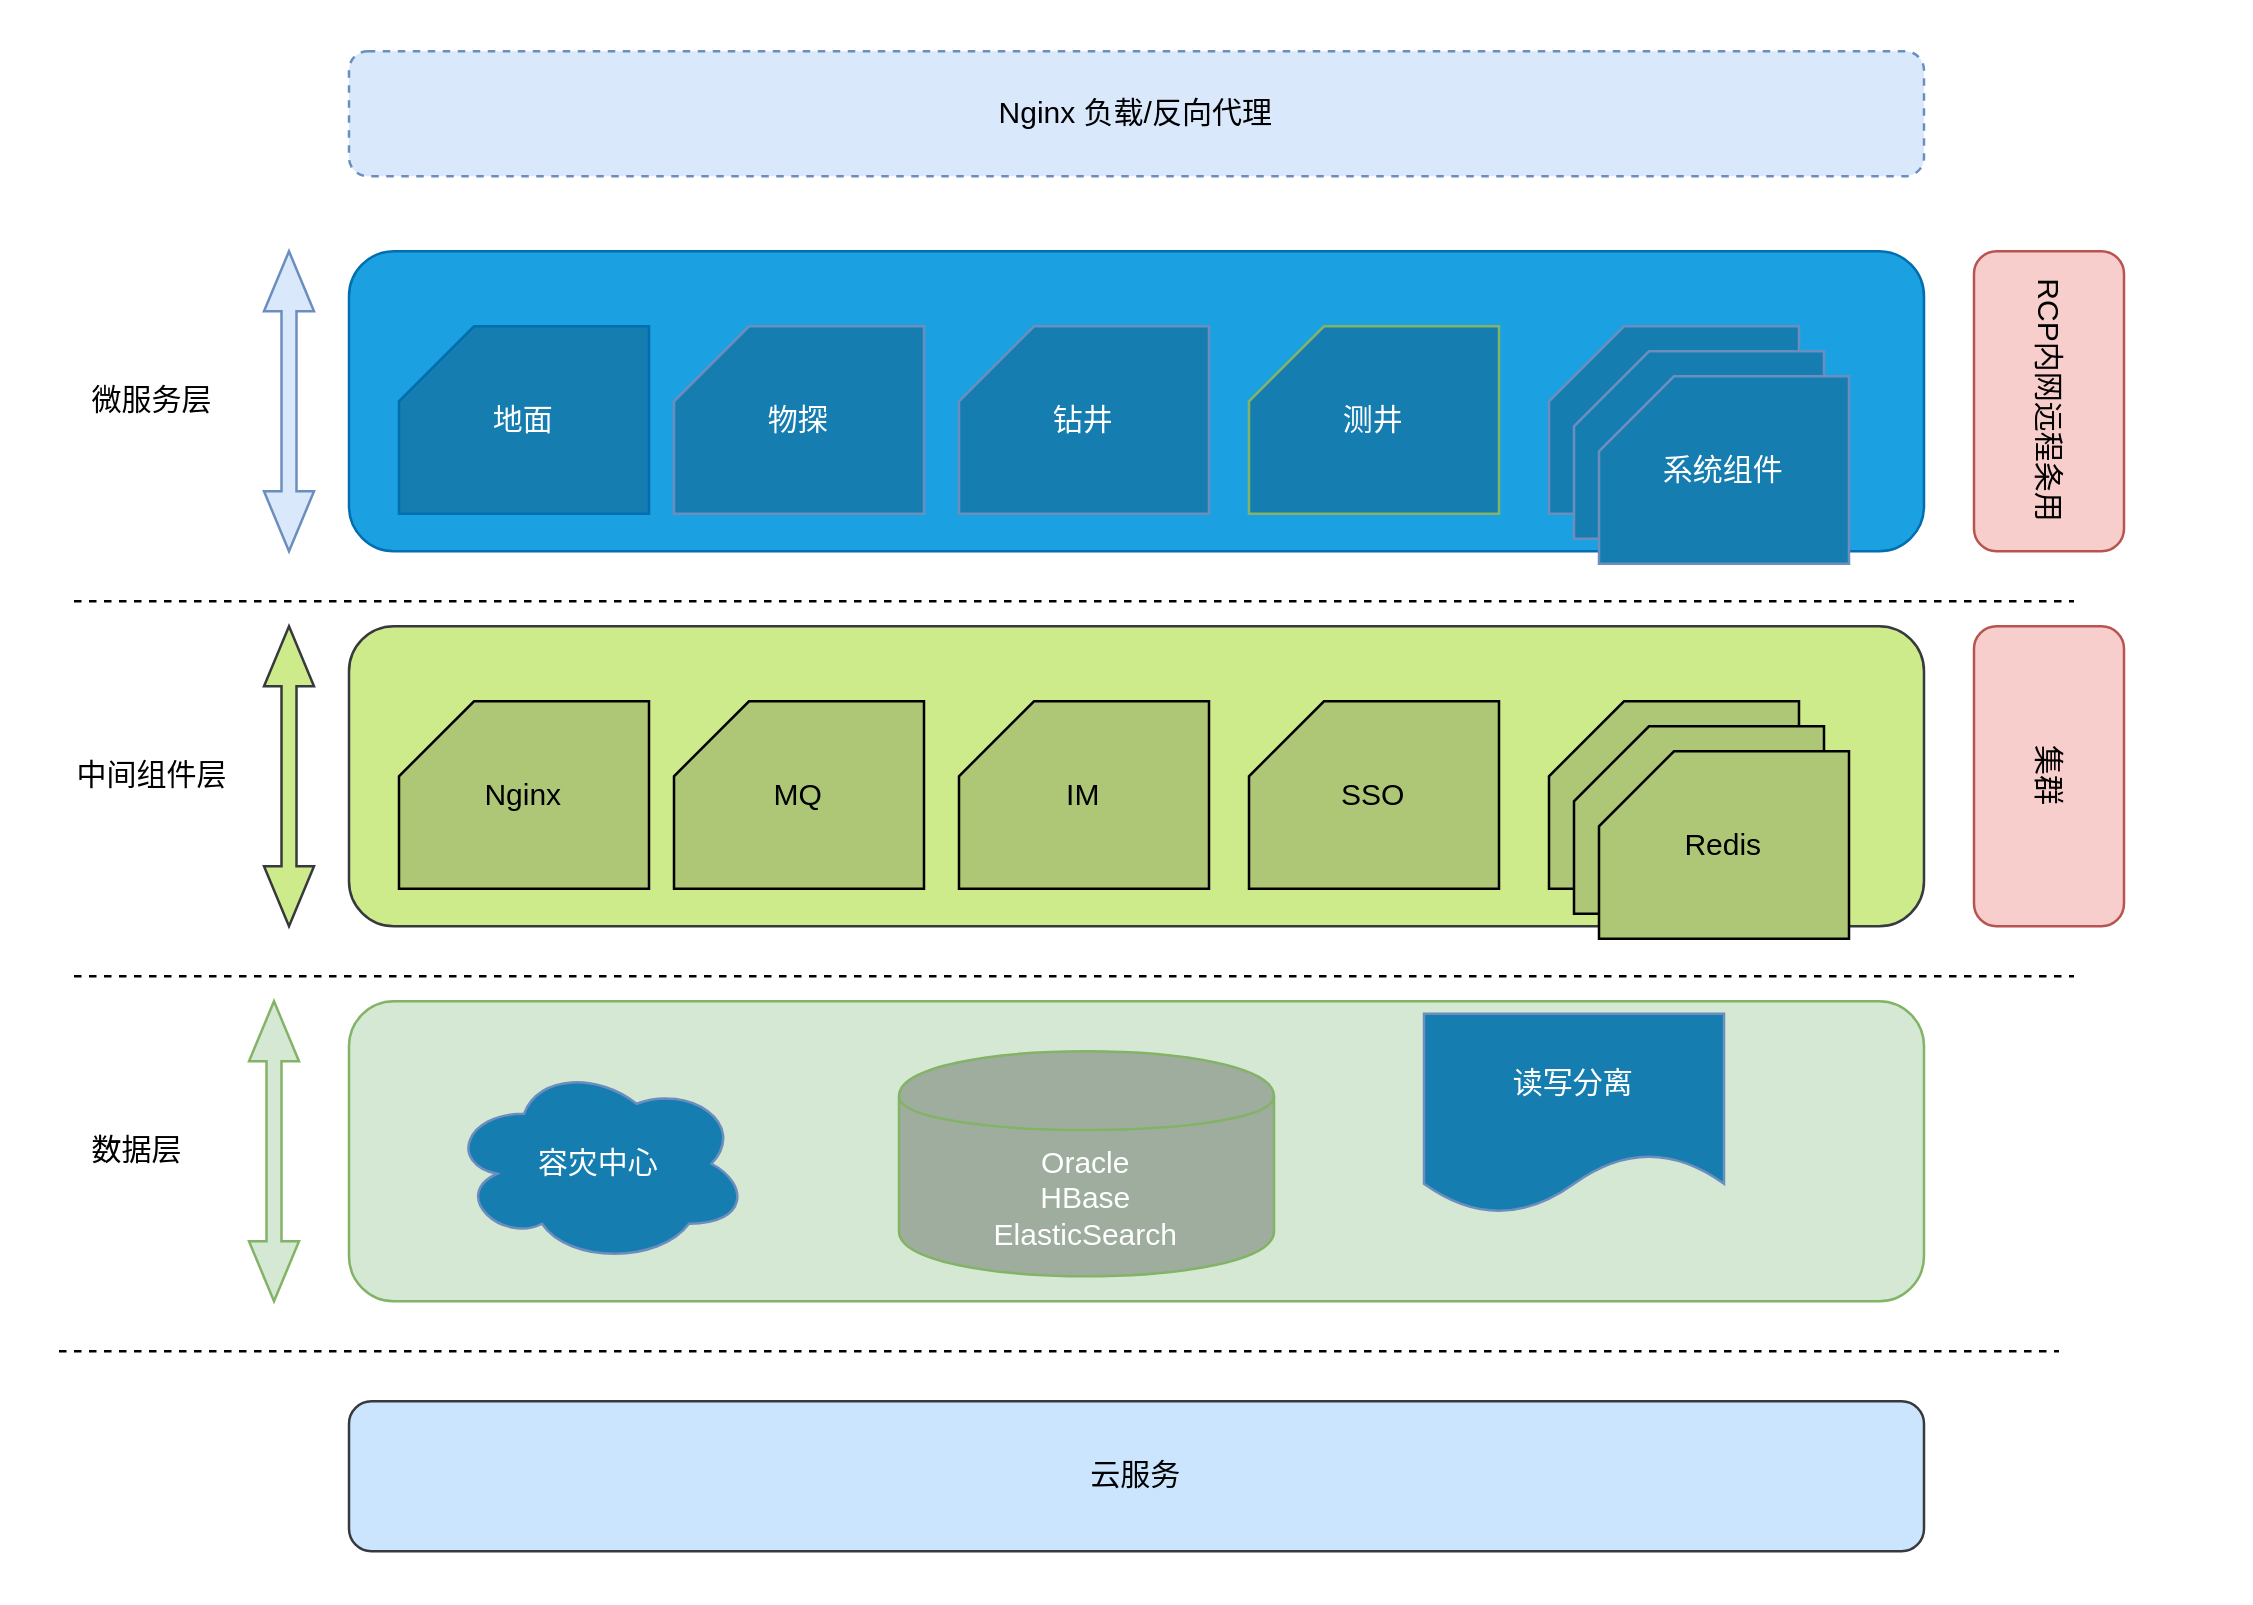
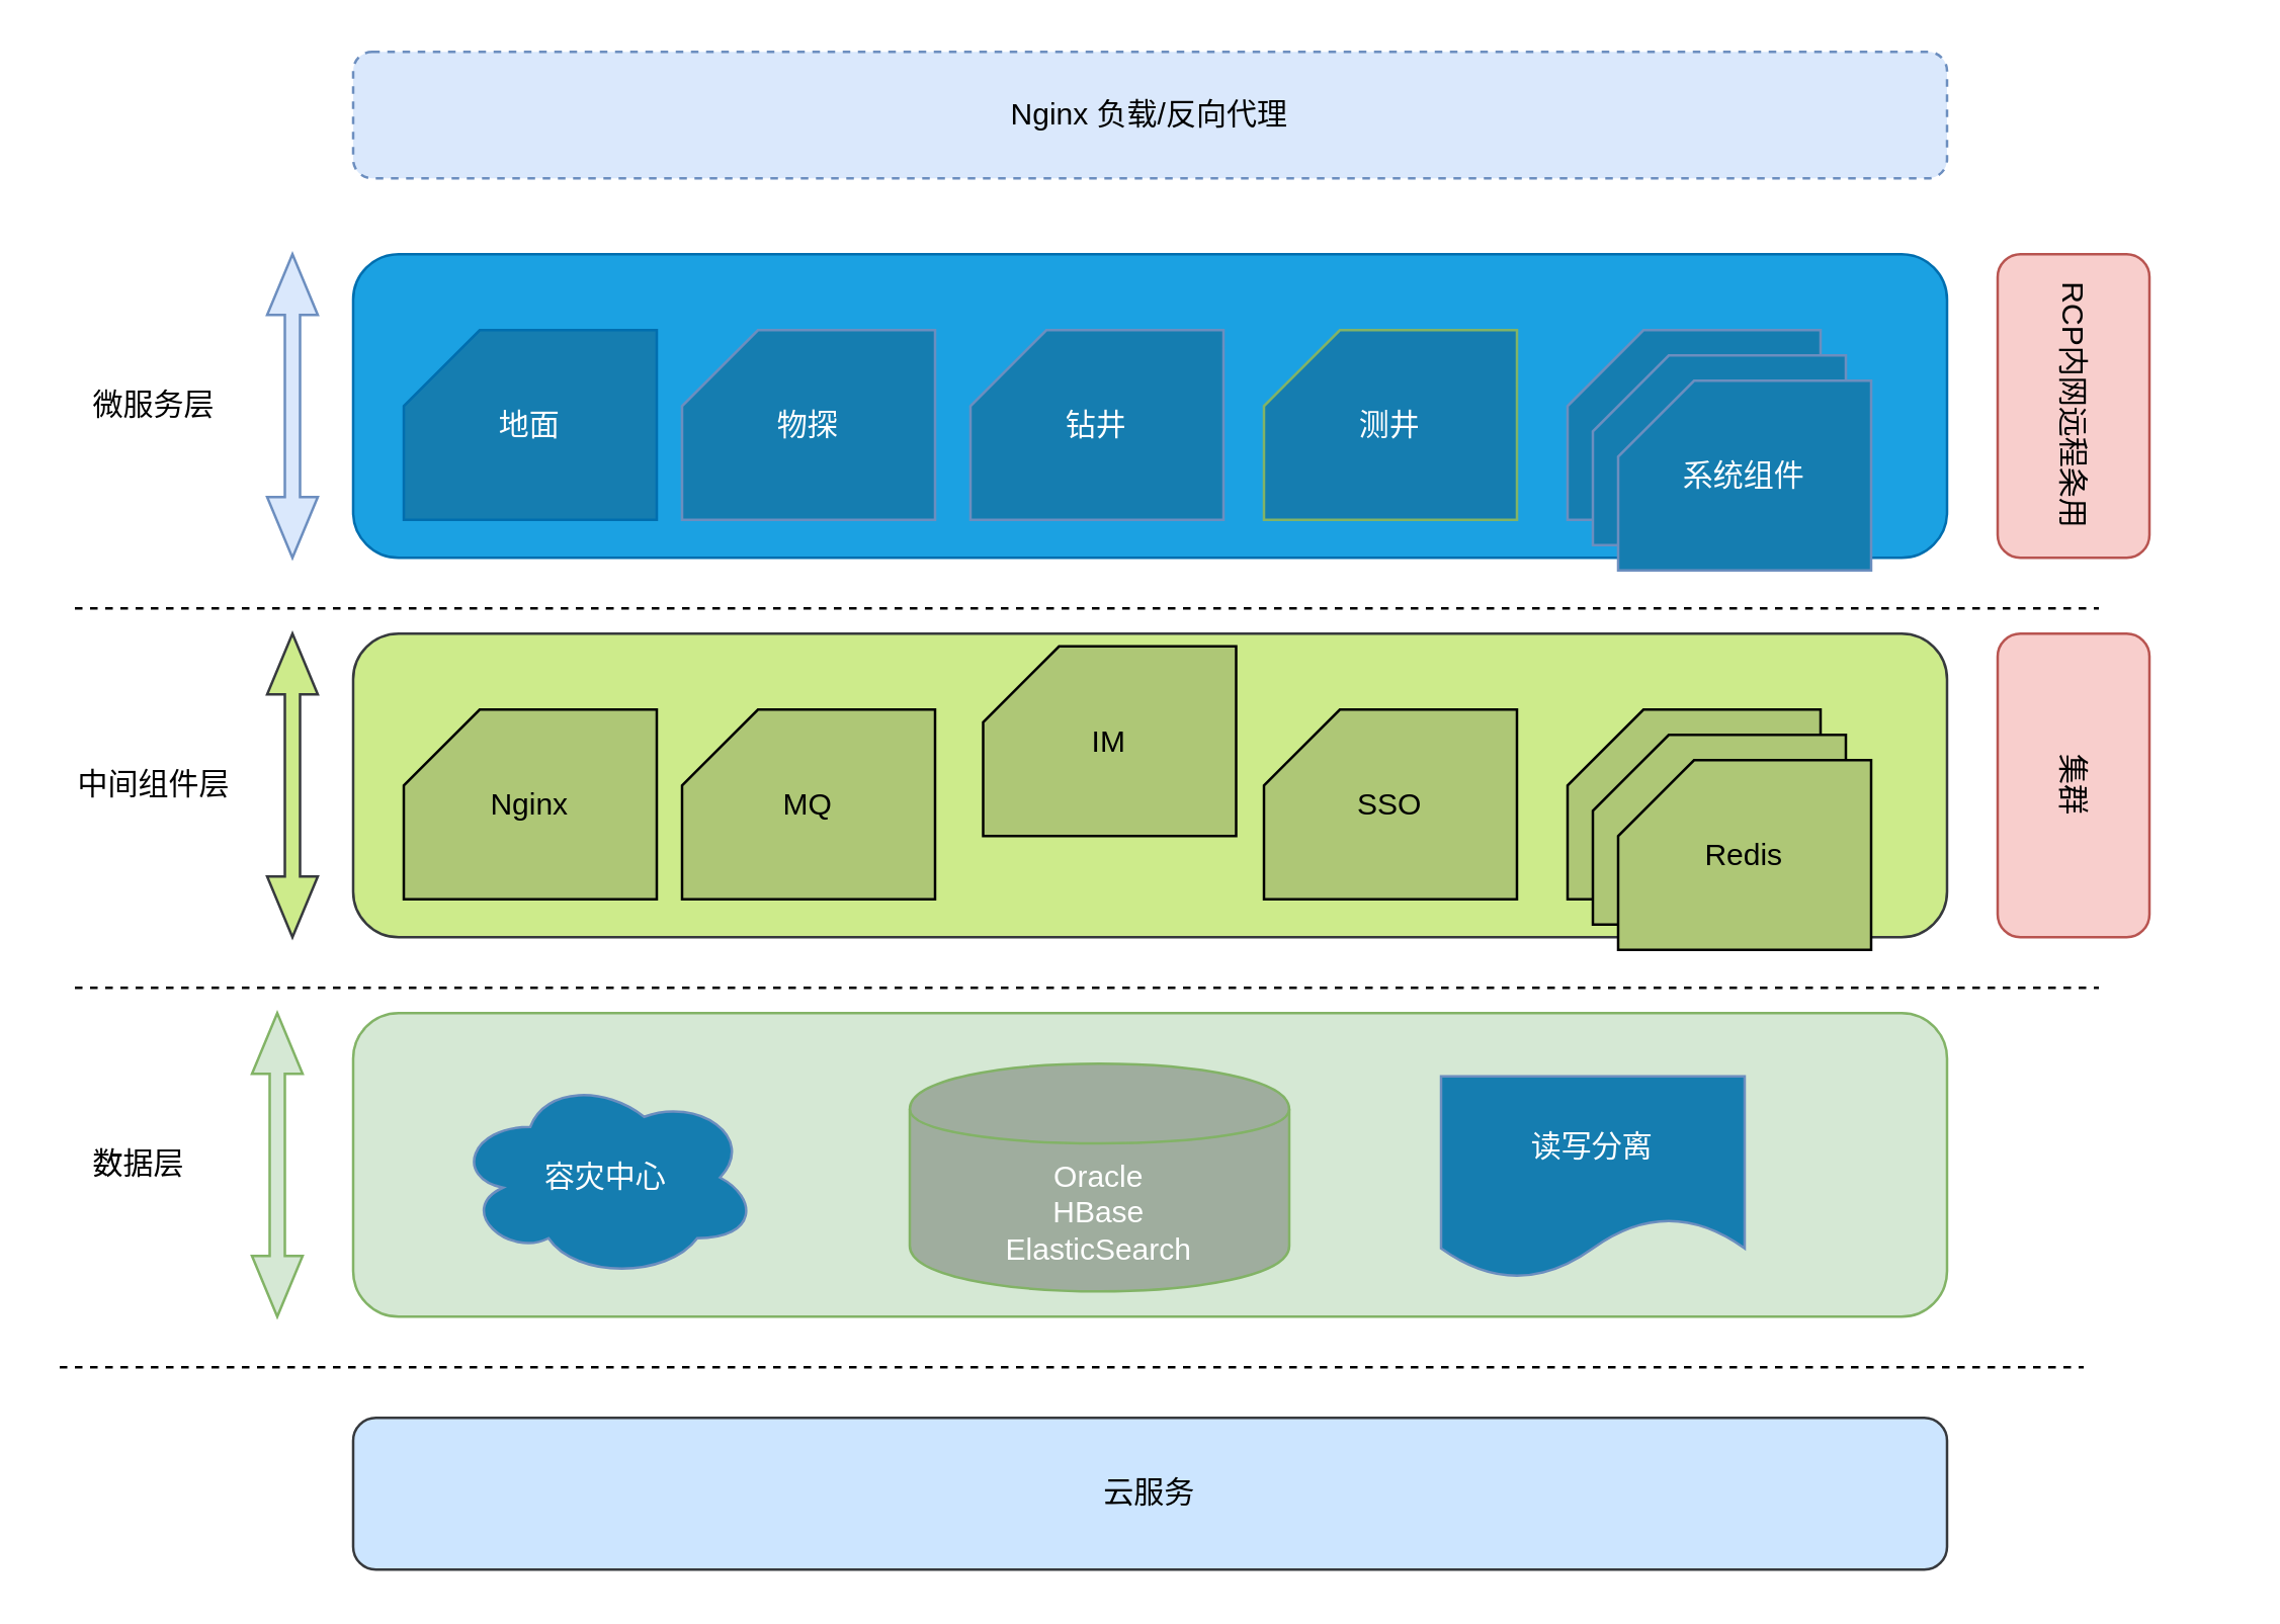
  <mxCell id="0" />
  <mxCell id="1" parent="0" />
  <mxCell id="2" value="云服务" style="rounded=1;whiteSpace=wrap;html=1;fillColor=#cce5ff;strokeColor=#36393d;" parent="1" vertex="1"><mxGeometry x="139" y="560" width="630" height="60" as="geometry" /></mxCell>
  <mxCell id="3" value="" style="endArrow=none;dashed=1;html=1;" parent="1" edge="1"><mxGeometry width="50" height="50" relative="1" as="geometry"><mxPoint x="23" y="540" as="sourcePoint" /><mxPoint x="823" y="540" as="targetPoint" /></mxGeometry></mxCell>
  <mxCell id="4" value="" style="shape=doubleArrow;direction=south;whiteSpace=wrap;html=1;fillColor=#d5e8d4;strokeColor=#82b366;" parent="1" vertex="1"><mxGeometry x="99" y="400" width="20" height="120" as="geometry" /></mxCell>
  <mxCell id="5" value="数据层" style="text;html=1;resizable=0;autosize=1;align=center;verticalAlign=middle;points=[];fillColor=none;strokeColor=none;rounded=0;" parent="1" vertex="1"><mxGeometry x="29" y="450" width="50" height="20" as="geometry" /></mxCell>
  <mxCell id="6" value="" style="rounded=1;whiteSpace=wrap;html=1;fillColor=#d5e8d4;strokeColor=#82b366;" parent="1" vertex="1"><mxGeometry x="139" y="400" width="630" height="120" as="geometry" /></mxCell>
  <mxCell id="7" value="" style="endArrow=none;dashed=1;html=1;" parent="1" edge="1"><mxGeometry width="50" height="50" relative="1" as="geometry"><mxPoint x="29" y="390" as="sourcePoint" /><mxPoint x="829" y="390" as="targetPoint" /></mxGeometry></mxCell>
  <mxCell id="8" value="" style="shape=doubleArrow;direction=south;whiteSpace=wrap;html=1;fillColor=#cdeb8b;strokeColor=#36393d;" parent="1" vertex="1"><mxGeometry x="105" y="250" width="20" height="120" as="geometry" /></mxCell>
  <mxCell id="9" value="中间组件层" style="text;html=1;resizable=0;autosize=1;align=center;verticalAlign=middle;points=[];fillColor=none;strokeColor=none;rounded=0;" parent="1" vertex="1"><mxGeometry y="300" width="80" height="20" as="geometry" x="20" /></mxCell>
  <mxCell id="10" value="" style="rounded=1;whiteSpace=wrap;html=1;fillColor=#cdeb8b;strokeColor=#36393d;" parent="1" vertex="1"><mxGeometry x="139" y="250" width="630" height="120" as="geometry" /></mxCell>
  <mxCell id="11" value="Nginx" style="shape=card;whiteSpace=wrap;html=1;strokeColor=#000000;fillColor=#AEC776;" parent="1" vertex="1"><mxGeometry x="159" y="280" width="100" height="75" as="geometry" /></mxCell>
  <mxCell id="12" value="SSO" style="shape=card;whiteSpace=wrap;html=1;strokeColor=#000000;fillColor=#AEC776;" parent="1" vertex="1"><mxGeometry x="499" y="280" width="100" height="75" as="geometry" /></mxCell>
- <mxCell id="13" value="IM" style="shape=card;whiteSpace=wrap;html=1;strokeColor=#000000;fillColor=#AEC776;" parent="1" vertex="1"><mxGeometry x="383" y="280" width="100" height="75" as="geometry" /></mxCell>
+ <mxCell id="13" value="IM" style="shape=card;whiteSpace=wrap;html=1;strokeColor=#000000;fillColor=#AEC776;" parent="1" vertex="1"><mxGeometry x="388" y="255" width="100" height="75" as="geometry" /></mxCell>
  <mxCell id="14" value="MQ" style="shape=card;whiteSpace=wrap;html=1;strokeColor=#000000;fillColor=#AEC776;" parent="1" vertex="1"><mxGeometry x="269" y="280" width="100" height="75" as="geometry" /></mxCell>
  <mxCell id="15" value="" style="shape=card;whiteSpace=wrap;html=1;strokeColor=#000000;fillColor=#AEC776;" parent="1" vertex="1"><mxGeometry x="619" y="280" width="100" height="75" as="geometry" /></mxCell>
  <mxCell id="16" value="" style="shape=card;whiteSpace=wrap;html=1;strokeColor=#000000;fillColor=#AEC776;" parent="1" vertex="1"><mxGeometry x="629" y="290" width="100" height="75" as="geometry" /></mxCell>
  <mxCell id="17" value="&lt;span style=&quot;white-space: normal&quot;&gt;Redis&lt;/span&gt;" style="shape=card;whiteSpace=wrap;html=1;strokeColor=#000000;fillColor=#AEC776;" parent="1" vertex="1"><mxGeometry x="639" y="300" width="100" height="75" as="geometry" /></mxCell>
  <mxCell id="18" value="&lt;span style=&quot;white-space: normal&quot;&gt;Oracle&lt;/span&gt;&lt;br style=&quot;white-space: normal&quot;&gt;&lt;span style=&quot;white-space: normal&quot;&gt;HBase&lt;/span&gt;&lt;br style=&quot;white-space: normal&quot;&gt;&lt;span style=&quot;white-space: normal&quot;&gt;ElasticSearch&lt;/span&gt;" style="shape=cylinder;whiteSpace=wrap;html=1;boundedLbl=1;backgroundOutline=1;strokeColor=#82b366;fillColor=#9FAD9E;fontColor=#FFFFFF;" parent="1" vertex="1"><mxGeometry x="359" y="420" width="150" height="90" as="geometry" /></mxCell>
  <mxCell id="19" value="" style="endArrow=none;dashed=1;html=1;" parent="1" edge="1"><mxGeometry width="50" height="50" relative="1" as="geometry"><mxPoint x="29" y="240" as="sourcePoint" /><mxPoint x="829" y="240" as="targetPoint" /></mxGeometry></mxCell>
  <mxCell id="20" value="" style="shape=doubleArrow;direction=south;whiteSpace=wrap;html=1;fillColor=#dae8fc;strokeColor=#6c8ebf;" parent="1" vertex="1"><mxGeometry x="105" y="100" width="20" height="120" as="geometry" /></mxCell>
  <mxCell id="21" value="微服务层" style="text;html=1;resizable=0;autosize=1;align=center;verticalAlign=middle;points=[];fillColor=none;strokeColor=none;rounded=0;" parent="1" vertex="1"><mxGeometry x="30" y="150" width="60" height="20" as="geometry" /></mxCell>
  <mxCell id="22" value="" style="rounded=1;whiteSpace=wrap;html=1;fillColor=#1ba1e2;strokeColor=#006EAF;fontColor=#ffffff;" parent="1" vertex="1"><mxGeometry x="139" y="100" width="630" height="120" as="geometry" /></mxCell>
  <mxCell id="23" value="地面" style="shape=card;whiteSpace=wrap;html=1;strokeColor=#006EAF;fillColor=#157DB0;fontColor=#ffffff;" parent="1" vertex="1"><mxGeometry x="159" y="130" width="100" height="75" as="geometry" /></mxCell>
  <mxCell id="24" value="测井" style="shape=card;whiteSpace=wrap;html=1;strokeColor=#82b366;fillColor=#157DB0;fontColor=#FFFFFF;" parent="1" vertex="1"><mxGeometry x="499" y="130" width="100" height="75" as="geometry" /></mxCell>
  <mxCell id="25" value="钻井" style="shape=card;whiteSpace=wrap;html=1;strokeColor=#6c8ebf;fillColor=#157DB0;fontColor=#FFFFFF;" parent="1" vertex="1"><mxGeometry x="383" y="130" width="100" height="75" as="geometry" /></mxCell>
  <mxCell id="26" value="物探" style="shape=card;whiteSpace=wrap;html=1;strokeColor=#6c8ebf;fillColor=#157DB0;fontColor=#FFFFFF;" parent="1" vertex="1"><mxGeometry x="269" y="130" width="100" height="75" as="geometry" /></mxCell>
  <mxCell id="27" value="" style="shape=card;whiteSpace=wrap;html=1;strokeColor=#6C8EBF;fillColor=#157DB0;" parent="1" vertex="1"><mxGeometry x="619" y="130" width="100" height="75" as="geometry" /></mxCell>
  <mxCell id="28" value="" style="shape=card;whiteSpace=wrap;html=1;strokeColor=#6C8EBF;fillColor=#157DB0;" parent="1" vertex="1"><mxGeometry x="629" y="140" width="100" height="75" as="geometry" /></mxCell>
  <mxCell id="29" value="系统组件" style="shape=card;whiteSpace=wrap;html=1;strokeColor=#6c8ebf;fillColor=#157DB0;fontColor=#FFFFFF;" parent="1" vertex="1"><mxGeometry x="639" y="150" width="100" height="75" as="geometry" /></mxCell>
  <mxCell id="30" value="RCP内网远程条用" style="rounded=1;whiteSpace=wrap;html=1;rotation=90;fillColor=#f8cecc;strokeColor=#b85450;" parent="1" vertex="1"><mxGeometry x="759" y="130" width="120" height="60" as="geometry" /></mxCell>
  <mxCell id="31" value="集群" style="rounded=1;whiteSpace=wrap;html=1;rotation=90;fillColor=#f8cecc;strokeColor=#b85450;" parent="1" vertex="1"><mxGeometry x="759" y="280" width="120" height="60" as="geometry" /></mxCell>
  <mxCell id="32" value="Nginx 负载/反向代理" style="rounded=1;whiteSpace=wrap;html=1;strokeColor=#6C8EBF;fillColor=#DAE8FC;dashed=1;" parent="1" vertex="1"><mxGeometry x="139" y="20" width="630" height="50" as="geometry" /></mxCell>
  <mxCell id="33" value="容灾中心" style="ellipse;shape=cloud;whiteSpace=wrap;html=1;strokeColor=#6C8EBF;fillColor=#157DB0;fontColor=#FFFFFF;" parent="1" vertex="1"><mxGeometry x="179" y="425" width="120" height="80" as="geometry" /></mxCell>
- <mxCell id="34" value="读写分离" style="shape=document;whiteSpace=wrap;html=1;boundedLbl=1;strokeColor=#6C8EBF;fillColor=#157DB0;fontColor=#FFFFFF;" parent="1" vertex="1"><mxGeometry x="569" y="405" width="120" height="80" as="geometry" /></mxCell>
+ <mxCell id="34" value="读写分离" style="shape=document;whiteSpace=wrap;html=1;boundedLbl=1;strokeColor=#6C8EBF;fillColor=#157DB0;fontColor=#FFFFFF;" parent="1" vertex="1"><mxGeometry x="569" y="425" width="120" height="80" as="geometry" /></mxCell>
